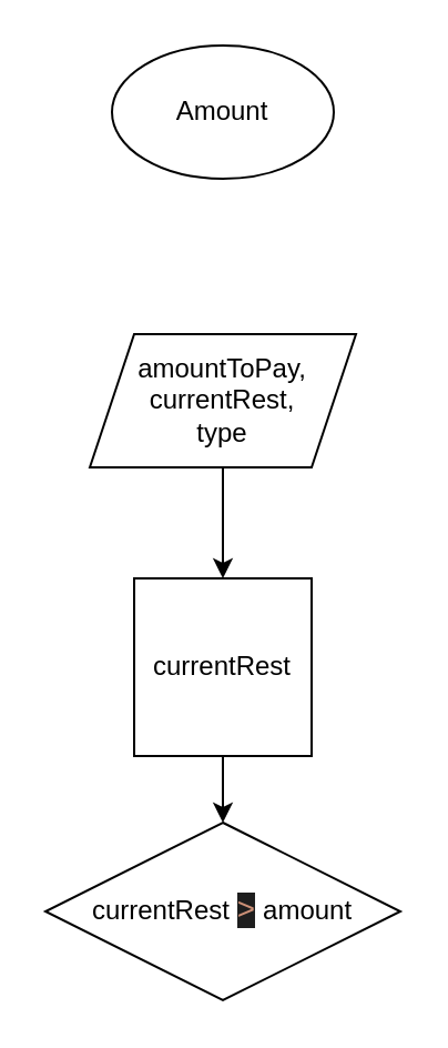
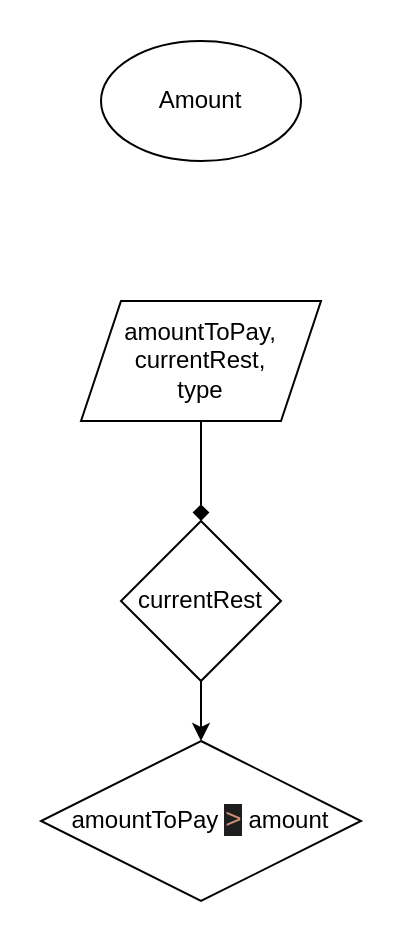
  <mxCell id="0" />
  <mxCell id="1" parent="0" />
  <mxCell id="2" value="Amount" style="ellipse;whiteSpace=wrap;html=1;" vertex="1" parent="1"><mxGeometry x="50" y="20" width="100" height="60" as="geometry" /></mxCell>
- <mxCell id="3" style="edgeStyle=none;html=1;exitX=0.5;exitY=1;exitDx=0;exitDy=0;entryX=0.5;entryY=0;entryDx=0;entryDy=0;" edge="1" parent="1" source="4" target="6"><mxGeometry relative="1" as="geometry" /></mxCell>
+ <mxCell id="3" style="edgeStyle=none;html=1;exitX=0.5;exitY=1;exitDx=0;exitDy=0;entryX=0.5;entryY=0;entryDx=0;entryDy=0;endArrow=diamond;" edge="1" parent="1" source="4" target="6"><mxGeometry relative="1" as="geometry" /></mxCell>
  <mxCell id="4" value="amountToPay,&lt;br&gt;currentRest,&lt;br&gt;type" style="shape=parallelogram;perimeter=parallelogramPerimeter;whiteSpace=wrap;html=1;fixedSize=1;" vertex="1" parent="1"><mxGeometry x="40" y="150" width="120" height="60" as="geometry" /></mxCell>
  <mxCell id="5" style="edgeStyle=none;html=1;exitX=0.5;exitY=1;exitDx=0;exitDy=0;entryX=0.5;entryY=0;entryDx=0;entryDy=0;" edge="1" parent="1" source="6" target="7"><mxGeometry relative="1" as="geometry" /></mxCell>
- <mxCell id="6" value="currentRest" style="whiteSpace=wrap;html=1;rounded=0;" vertex="1" parent="1"><mxGeometry x="60" y="260" width="80" height="80" as="geometry" /></mxCell>
- <mxCell id="7" value="currentRest&amp;nbsp;&lt;span style=&quot;color: rgb(206, 145, 120); background-color: rgb(30, 30, 30); font-family: Consolas, &amp;quot;Courier New&amp;quot;, monospace; font-size: 14px;&quot;&gt;&amp;gt;&lt;/span&gt;&lt;span style=&quot;background-color: initial;&quot;&gt;&amp;nbsp;amount&lt;/span&gt;" style="rhombus;whiteSpace=wrap;html=1;" vertex="1" parent="1"><mxGeometry x="20" y="370" width="160" height="80" as="geometry" /></mxCell>
+ <mxCell id="6" value="currentRest" style="rhombus;whiteSpace=wrap;html=1;" vertex="1" parent="1"><mxGeometry x="60" y="260" width="80" height="80" as="geometry" /></mxCell>
+ <mxCell id="7" value="amountToPay&amp;nbsp;&lt;span style=&quot;color: rgb(206, 145, 120); background-color: rgb(30, 30, 30); font-family: Consolas, &amp;quot;Courier New&amp;quot;, monospace; font-size: 14px;&quot;&gt;&amp;gt;&lt;/span&gt;&lt;span style=&quot;background-color: initial;&quot;&gt;&amp;nbsp;amount&lt;/span&gt;" style="rhombus;whiteSpace=wrap;html=1;" vertex="1" parent="1"><mxGeometry x="20" y="370" width="160" height="80" as="geometry" /></mxCell>
